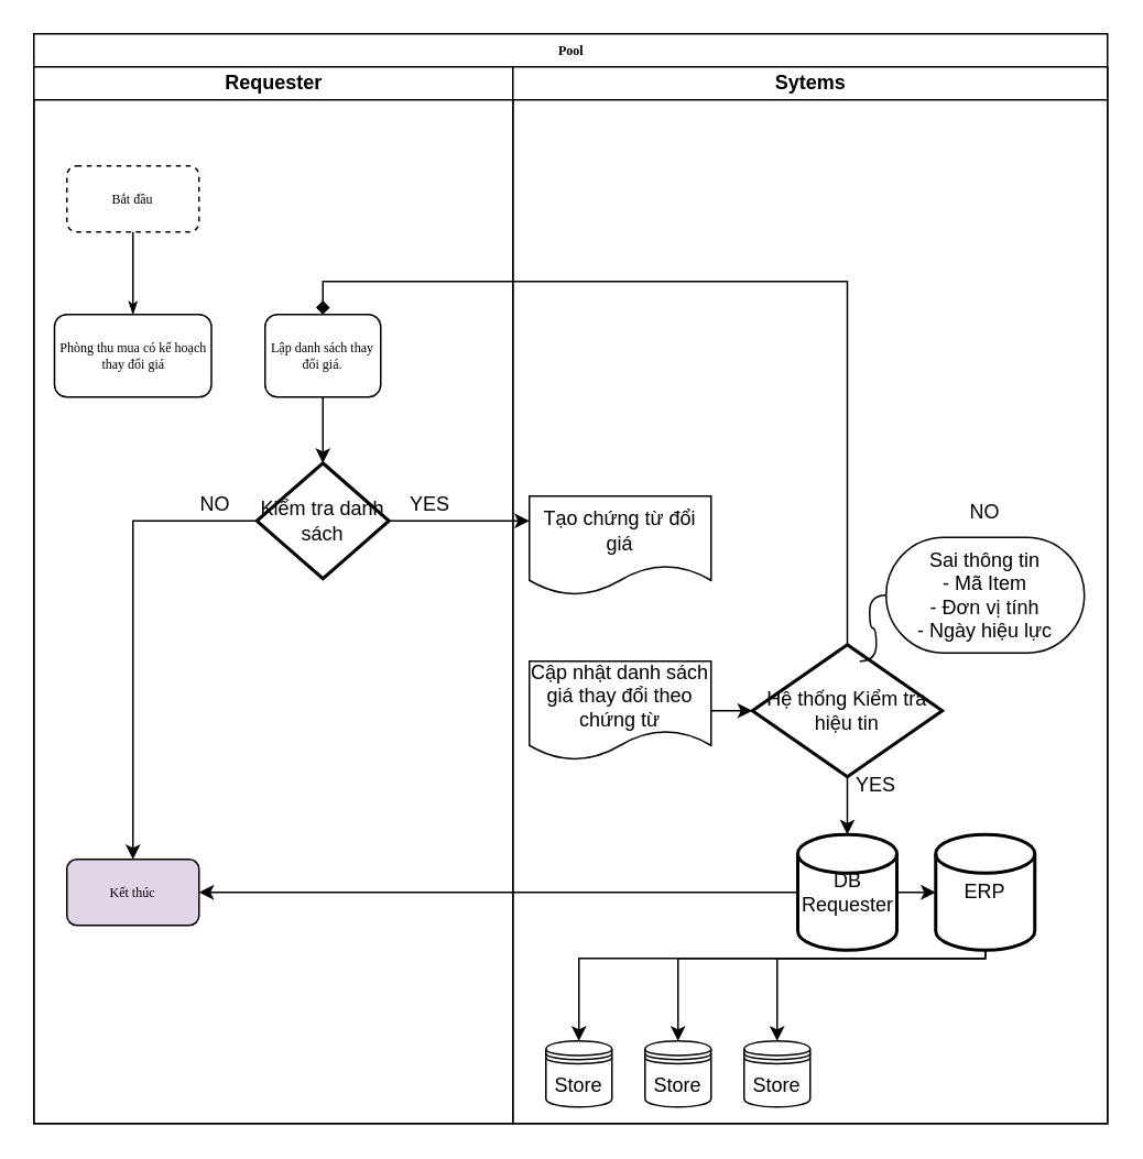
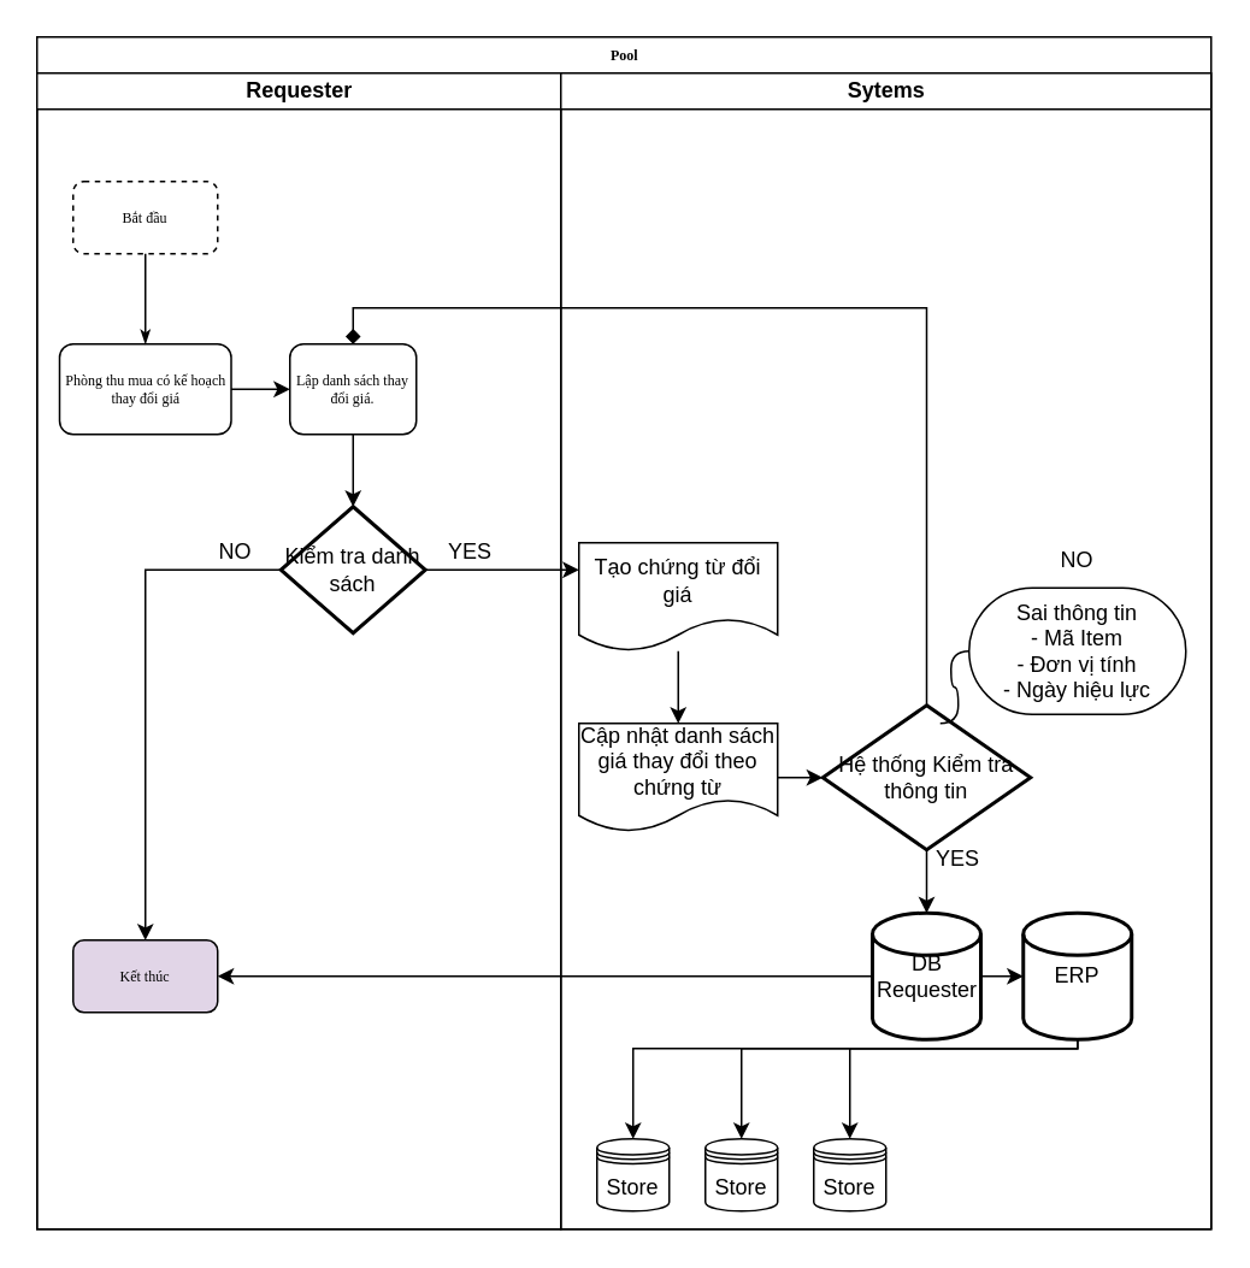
  <mxCell id="0" />
  <mxCell id="1" parent="0" />
  <mxCell id="2" value="Pool" style="swimlane;html=1;childLayout=stackLayout;startSize=20;rounded=0;shadow=0;labelBackgroundColor=none;strokeWidth=1;fontFamily=Verdana;fontSize=8;align=center;" parent="1" vertex="1"><mxGeometry x="20" y="20" width="650" height="660" as="geometry" /></mxCell>
  <mxCell id="3" value="Requester" style="swimlane;html=1;startSize=20;" parent="2" vertex="1"><mxGeometry y="20" width="290" height="640" as="geometry" /></mxCell>
  <mxCell id="4" value="Bắt đầu" style="rounded=1;whiteSpace=wrap;html=1;shadow=0;labelBackgroundColor=none;strokeWidth=1;fontFamily=Verdana;fontSize=8;align=center;dashed=1;" parent="3" vertex="1"><mxGeometry x="20" y="60" width="80" height="40" as="geometry" /></mxCell>
+ <mxCell id="5" style="edgeStyle=orthogonalEdgeStyle;rounded=0;orthogonalLoop=1;jettySize=auto;html=1;entryX=0;entryY=0.5;entryDx=0;entryDy=0;" edge="1" parent="3" source="6" target="9"><mxGeometry relative="1" as="geometry" /></mxCell>
  <mxCell id="6" value="Phòng thu mua có kế hoạch thay đổi giá" style="rounded=1;whiteSpace=wrap;html=1;shadow=0;labelBackgroundColor=none;strokeWidth=1;fontFamily=Verdana;fontSize=8;align=center;" parent="3" vertex="1"><mxGeometry x="12.5" y="150" width="95" height="50" as="geometry" /></mxCell>
  <mxCell id="7" style="edgeStyle=orthogonalEdgeStyle;rounded=1;html=1;labelBackgroundColor=none;startArrow=none;startFill=0;startSize=5;endArrow=classicThin;endFill=1;endSize=5;jettySize=auto;orthogonalLoop=1;strokeWidth=1;fontFamily=Verdana;fontSize=8" parent="3" source="4" target="6" edge="1"><mxGeometry relative="1" as="geometry" /></mxCell>
  <mxCell id="8" style="edgeStyle=orthogonalEdgeStyle;rounded=0;orthogonalLoop=1;jettySize=auto;html=1;" edge="1" parent="3" source="9" target="12"><mxGeometry relative="1" as="geometry" /></mxCell>
  <mxCell id="9" value="Lập danh sách thay đổi giá." style="rounded=1;whiteSpace=wrap;html=1;shadow=0;labelBackgroundColor=none;strokeWidth=1;fontFamily=Verdana;fontSize=8;align=center;" vertex="1" parent="3"><mxGeometry x="140" y="150" width="70" height="50" as="geometry" /></mxCell>
  <mxCell id="10" value="Kết thúc" style="rounded=1;whiteSpace=wrap;html=1;shadow=0;labelBackgroundColor=none;strokeWidth=1;fontFamily=Verdana;fontSize=8;align=center;fillColor=#e1d5e7;" parent="3" vertex="1"><mxGeometry x="20" y="480" width="80" height="40" as="geometry" /></mxCell>
  <mxCell id="11" style="edgeStyle=orthogonalEdgeStyle;rounded=0;orthogonalLoop=1;jettySize=auto;html=1;entryX=0.5;entryY=0;entryDx=0;entryDy=0;" edge="1" parent="3" source="12" target="10"><mxGeometry relative="1" as="geometry" /></mxCell>
  <mxCell id="12" value="Kiểm tra danh sách" style="strokeWidth=2;html=1;shape=mxgraph.flowchart.decision;whiteSpace=wrap;" vertex="1" parent="3"><mxGeometry x="135" y="240" width="80" height="70" as="geometry" /></mxCell>
  <mxCell id="13" value="YES" style="text;html=1;strokeColor=none;fillColor=none;align=center;verticalAlign=middle;whiteSpace=wrap;rounded=0;" vertex="1" parent="3"><mxGeometry x="210" y="250" width="60" height="30" as="geometry" /></mxCell>
  <mxCell id="14" value="NO" style="text;html=1;strokeColor=none;fillColor=none;align=center;verticalAlign=middle;whiteSpace=wrap;rounded=0;" vertex="1" parent="3"><mxGeometry x="80" y="250" width="60" height="30" as="geometry" /></mxCell>
  <mxCell id="15" style="edgeStyle=orthogonalEdgeStyle;rounded=0;orthogonalLoop=1;jettySize=auto;html=1;entryX=0;entryY=0.25;entryDx=0;entryDy=0;" edge="1" parent="2" source="12" target="19"><mxGeometry relative="1" as="geometry" /></mxCell>
  <mxCell id="16" style="edgeStyle=orthogonalEdgeStyle;rounded=0;orthogonalLoop=1;jettySize=auto;html=1;exitX=0.5;exitY=0;exitDx=0;exitDy=0;exitPerimeter=0;entryX=0.5;entryY=0;entryDx=0;entryDy=0;endArrow=diamond;" edge="1" parent="2" source="24" target="9"><mxGeometry relative="1" as="geometry" /></mxCell>
  <mxCell id="17" style="edgeStyle=orthogonalEdgeStyle;rounded=0;orthogonalLoop=1;jettySize=auto;html=1;" edge="1" parent="2" source="26" target="10"><mxGeometry relative="1" as="geometry" /></mxCell>
  <mxCell id="18" value="Sytems" style="swimlane;html=1;startSize=20;" parent="2" vertex="1"><mxGeometry x="290" y="20" width="360" height="640" as="geometry" /></mxCell>
  <mxCell id="19" value="Tạo chứng từ đổi giá" style="shape=document;whiteSpace=wrap;html=1;boundedLbl=1;strokeWidth=1;" vertex="1" parent="18"><mxGeometry x="10" y="260" width="110" height="60" as="geometry" /></mxCell>
  <mxCell id="20" style="edgeStyle=orthogonalEdgeStyle;rounded=0;orthogonalLoop=1;jettySize=auto;html=1;entryX=0;entryY=0.5;entryDx=0;entryDy=0;entryPerimeter=0;" edge="1" parent="18" source="21" target="24"><mxGeometry relative="1" as="geometry" /></mxCell>
  <mxCell id="21" value="Cập nhật danh sách giá thay đổi theo chứng từ" style="shape=document;whiteSpace=wrap;html=1;boundedLbl=1;strokeWidth=1;" vertex="1" parent="18"><mxGeometry x="10" y="360" width="110" height="60" as="geometry" /></mxCell>
+ <mxCell id="22" value="" style="edgeStyle=orthogonalEdgeStyle;rounded=0;orthogonalLoop=1;jettySize=auto;html=1;" edge="1" parent="18" source="19" target="21"><mxGeometry relative="1" as="geometry" /></mxCell>
  <mxCell id="23" style="edgeStyle=orthogonalEdgeStyle;rounded=0;orthogonalLoop=1;jettySize=auto;html=1;entryX=0.5;entryY=0;entryDx=0;entryDy=0;entryPerimeter=0;" edge="1" parent="18" source="24" target="26"><mxGeometry relative="1" as="geometry" /></mxCell>
- <mxCell id="24" value="Hệ thống Kiểm tra hiệu tin" style="strokeWidth=2;html=1;shape=mxgraph.flowchart.decision;whiteSpace=wrap;" vertex="1" parent="18"><mxGeometry x="145" y="350" width="115" height="80" as="geometry" /></mxCell>
+ <mxCell id="24" value="Hệ thống Kiểm tra thông tin" style="strokeWidth=2;html=1;shape=mxgraph.flowchart.decision;whiteSpace=wrap;" vertex="1" parent="18"><mxGeometry x="145" y="350" width="115" height="80" as="geometry" /></mxCell>
  <mxCell id="25" style="edgeStyle=orthogonalEdgeStyle;rounded=0;orthogonalLoop=1;jettySize=auto;html=1;entryX=0;entryY=0.5;entryDx=0;entryDy=0;entryPerimeter=0;" edge="1" parent="18" source="26" target="35"><mxGeometry relative="1" as="geometry" /></mxCell>
  <mxCell id="26" value="DB Requester" style="strokeWidth=2;html=1;shape=mxgraph.flowchart.database;whiteSpace=wrap;" vertex="1" parent="18"><mxGeometry x="172.5" y="465" width="60" height="70" as="geometry" /></mxCell>
  <mxCell id="27" value="Store" style="shape=datastore;whiteSpace=wrap;html=1;strokeWidth=1;" vertex="1" parent="18"><mxGeometry x="20" y="590" width="40" height="40" as="geometry" /></mxCell>
  <mxCell id="28" value="Store" style="shape=datastore;whiteSpace=wrap;html=1;strokeWidth=1;" vertex="1" parent="18"><mxGeometry x="80" y="590" width="40" height="40" as="geometry" /></mxCell>
  <mxCell id="29" value="Store" style="shape=datastore;whiteSpace=wrap;html=1;strokeWidth=1;" vertex="1" parent="18"><mxGeometry x="140" y="590" width="40" height="40" as="geometry" /></mxCell>
  <mxCell id="30" value="&lt;div&gt;Sai thông tin&lt;/div&gt;&lt;div&gt;- Mã Item&lt;/div&gt;&lt;div&gt;- Đơn vị tính&lt;/div&gt;&lt;div&gt;- Ngày hiệu lực&lt;br&gt;&lt;/div&gt;" style="whiteSpace=wrap;html=1;rounded=1;arcSize=50;align=center;verticalAlign=middle;strokeWidth=1;autosize=1;spacing=4;treeFolding=1;treeMoving=1;newEdgeStyle={&quot;edgeStyle&quot;:&quot;entityRelationEdgeStyle&quot;,&quot;startArrow&quot;:&quot;none&quot;,&quot;endArrow&quot;:&quot;none&quot;,&quot;segment&quot;:10,&quot;curved&quot;:1};" vertex="1" parent="18"><mxGeometry x="226" y="285" width="120" height="70" as="geometry" /></mxCell>
  <mxCell id="31" value="" style="edgeStyle=entityRelationEdgeStyle;startArrow=none;endArrow=none;segment=10;curved=1;rounded=0;" edge="1" target="30" parent="18"><mxGeometry relative="1" as="geometry"><mxPoint x="210" y="360" as="sourcePoint" /></mxGeometry></mxCell>
  <mxCell id="32" style="edgeStyle=orthogonalEdgeStyle;rounded=0;orthogonalLoop=1;jettySize=auto;html=1;entryX=0.5;entryY=0;entryDx=0;entryDy=0;" edge="1" parent="18" source="35" target="27"><mxGeometry relative="1" as="geometry"><Array as="points"><mxPoint x="286" y="540" /><mxPoint x="40" y="540" /></Array></mxGeometry></mxCell>
  <mxCell id="33" style="edgeStyle=orthogonalEdgeStyle;rounded=0;orthogonalLoop=1;jettySize=auto;html=1;entryX=0.5;entryY=0;entryDx=0;entryDy=0;" edge="1" parent="18" source="35" target="28"><mxGeometry relative="1" as="geometry"><Array as="points"><mxPoint x="286" y="540" /><mxPoint x="100" y="540" /></Array></mxGeometry></mxCell>
  <mxCell id="34" style="edgeStyle=orthogonalEdgeStyle;rounded=0;orthogonalLoop=1;jettySize=auto;html=1;entryX=0.5;entryY=0;entryDx=0;entryDy=0;" edge="1" parent="18" source="35" target="29"><mxGeometry relative="1" as="geometry"><Array as="points"><mxPoint x="286" y="540" /><mxPoint x="160" y="540" /></Array></mxGeometry></mxCell>
  <mxCell id="35" value="ERP" style="strokeWidth=2;html=1;shape=mxgraph.flowchart.database;whiteSpace=wrap;" vertex="1" parent="18"><mxGeometry x="256" y="465" width="60" height="70" as="geometry" /></mxCell>
  <mxCell id="36" value="YES" style="text;html=1;strokeColor=none;fillColor=none;align=center;verticalAlign=middle;whiteSpace=wrap;rounded=0;" vertex="1" parent="18"><mxGeometry x="190" y="420" width="60" height="30" as="geometry" /></mxCell>
  <mxCell id="37" value="NO" style="text;html=1;strokeColor=none;fillColor=none;align=center;verticalAlign=middle;whiteSpace=wrap;rounded=0;" vertex="1" parent="18"><mxGeometry x="256" y="255" width="60" height="30" as="geometry" /></mxCell>
